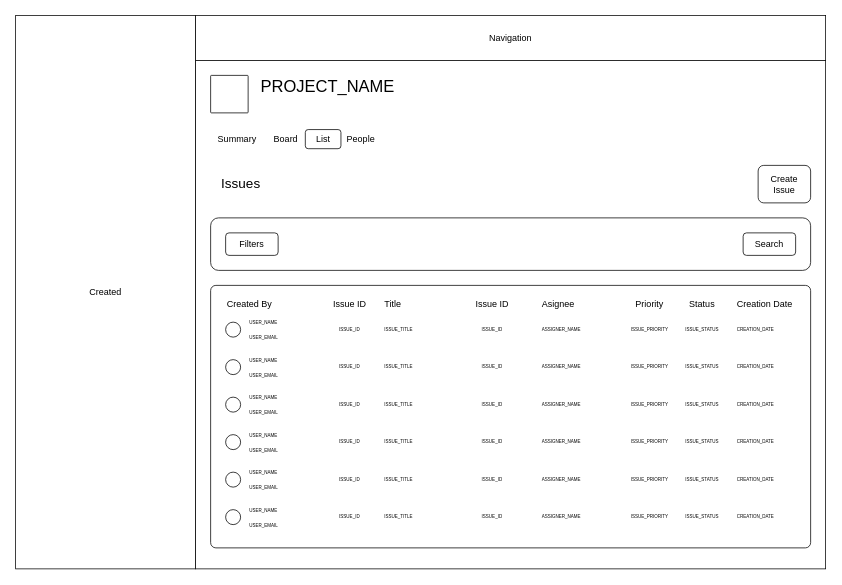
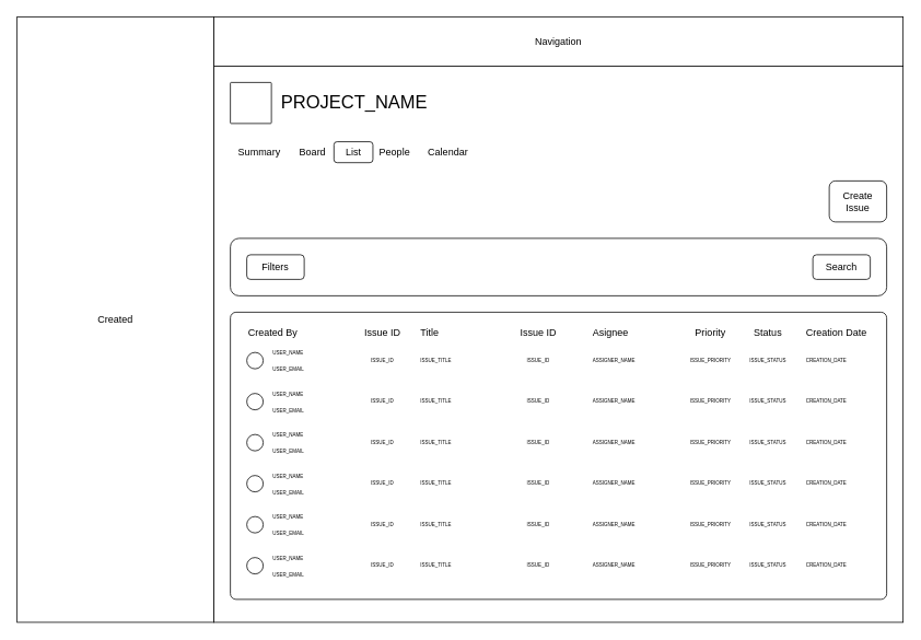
  <mxCell id="0" />
  <mxCell id="1" parent="0" />
  <mxCell id="2" value="Created" style="rounded=0;whiteSpace=wrap;html=1;" parent="1" vertex="1"><mxGeometry x="20" y="20" width="240" height="738" as="geometry" /></mxCell>
  <mxCell id="3" value="Navigation" style="rounded=0;whiteSpace=wrap;html=1;" parent="1" vertex="1"><mxGeometry x="260" y="20" width="840" height="60" as="geometry" /></mxCell>
  <mxCell id="4" value="" style="rounded=0;whiteSpace=wrap;html=1;" parent="1" vertex="1"><mxGeometry x="260" y="80" width="840" height="678" as="geometry" /></mxCell>
  <mxCell id="5" value="" style="rounded=1;whiteSpace=wrap;html=1;arcSize=2;fillStyle=hatch;gradientColor=none;fillColor=#FFFFFF;" parent="1" vertex="1"><mxGeometry x="280" y="100" width="50" height="50" as="geometry" /></mxCell>
- <mxCell id="6" value="&lt;font style=&quot;font-size: 22px;&quot;&gt;PROJECT_NAME&lt;/font&gt;" style="rounded=0;whiteSpace=wrap;html=1;fillStyle=auto;fillColor=none;gradientColor=none;align=left;strokeColor=none;fontSize=22;verticalAlign=middle;" parent="1" vertex="1"><mxGeometry x="345" y="90" width="170" height="50" as="geometry" /></mxCell>
+ <mxCell id="6" value="&lt;font style=&quot;font-size: 22px;&quot;&gt;PROJECT_NAME&lt;/font&gt;" style="rounded=0;whiteSpace=wrap;html=1;fillStyle=auto;fillColor=none;gradientColor=none;align=left;strokeColor=none;fontSize=22;verticalAlign=middle;" parent="1" vertex="1"><mxGeometry x="340" y="100" width="170" height="50" as="geometry" /></mxCell>
  <mxCell id="7" value="Summary" style="text;html=1;align=center;verticalAlign=middle;resizable=0;points=[];autosize=1;strokeColor=none;fillColor=none;" parent="1" vertex="1"><mxGeometry x="280" y="170" width="70" height="30" as="geometry" /></mxCell>
  <mxCell id="8" value="Board" style="text;html=1;align=center;verticalAlign=middle;resizable=0;points=[];autosize=1;strokeColor=none;fillColor=none;" parent="1" vertex="1"><mxGeometry x="350" y="170" width="60" height="30" as="geometry" /></mxCell>
  <mxCell id="9" value="List" style="text;html=1;align=center;verticalAlign=middle;resizable=0;points=[];autosize=1;strokeColor=none;fillColor=none;" parent="1" vertex="1"><mxGeometry x="410" y="170" width="40" height="30" as="geometry" /></mxCell>
  <mxCell id="10" value="People" style="text;html=1;align=center;verticalAlign=middle;resizable=0;points=[];autosize=1;strokeColor=none;fillColor=none;" parent="1" vertex="1"><mxGeometry x="450" y="170" width="60" height="30" as="geometry" /></mxCell>
+ <mxCell id="11" value="Calendar" style="text;html=1;align=center;verticalAlign=middle;resizable=0;points=[];autosize=1;strokeColor=none;fillColor=none;" parent="1" vertex="1"><mxGeometry x="510" y="170" width="70" height="30" as="geometry" /></mxCell>
  <mxCell id="12" value="" style="rounded=1;whiteSpace=wrap;html=1;fillStyle=auto;fillColor=none;" parent="1" vertex="1"><mxGeometry x="406.25" y="172.25" width="47.5" height="25.5" as="geometry" /></mxCell>
- <mxCell id="13" value="Issues" style="text;html=1;align=center;verticalAlign=middle;resizable=0;points=[];autosize=1;strokeColor=none;fillColor=none;fontSize=18;" parent="1" vertex="1"><mxGeometry x="280" y="225" width="80" height="40" as="geometry" /></mxCell>
  <mxCell id="14" value="Create&lt;br style=&quot;font-size: 12px;&quot;&gt;Issue" style="rounded=1;whiteSpace=wrap;html=1;fontSize=12;" parent="1" vertex="1"><mxGeometry x="1010" y="220" width="70" height="50" as="geometry" /></mxCell>
  <mxCell id="15" value="" style="rounded=1;whiteSpace=wrap;html=1;fontSize=12;" parent="1" vertex="1"><mxGeometry x="280" y="290" width="800" height="70" as="geometry" /></mxCell>
  <mxCell id="16" value="Filters" style="rounded=1;whiteSpace=wrap;html=1;fontSize=12;" parent="1" vertex="1"><mxGeometry x="300" y="310" width="70" height="30" as="geometry" /></mxCell>
  <mxCell id="17" value="Search" style="rounded=1;whiteSpace=wrap;html=1;fontSize=12;" parent="1" vertex="1"><mxGeometry x="990" y="310" width="70" height="30" as="geometry" /></mxCell>
  <mxCell id="18" value="" style="rounded=1;whiteSpace=wrap;html=1;fontSize=12;arcSize=2;" parent="1" vertex="1"><mxGeometry x="280" y="380" width="800" height="350" as="geometry" /></mxCell>
  <mxCell id="19" value="" style="ellipse;whiteSpace=wrap;html=1;fontSize=12;fillColor=#FFFFFF;fillStyle=hatch;" parent="1" vertex="1"><mxGeometry x="300" y="429" width="20" height="20" as="geometry" /></mxCell>
  <mxCell id="20" value="Created By" style="text;html=1;align=left;verticalAlign=middle;resizable=0;points=[];autosize=1;strokeColor=none;fillColor=none;fontSize=12;" parent="1" vertex="1"><mxGeometry x="300" y="390" width="80" height="30" as="geometry" /></mxCell>
  <mxCell id="21" value="Issue ID" style="text;html=1;align=center;verticalAlign=middle;resizable=0;points=[];autosize=1;strokeColor=none;fillColor=none;fontSize=12;" parent="1" vertex="1"><mxGeometry x="430" y="390" width="70" height="30" as="geometry" /></mxCell>
  <mxCell id="22" value="USER_NAME" style="text;html=1;align=left;verticalAlign=middle;resizable=0;points=[];autosize=1;strokeColor=none;fillColor=none;fontSize=6;" parent="1" vertex="1"><mxGeometry x="330" y="420" width="60" height="20" as="geometry" /></mxCell>
  <mxCell id="23" value="USER_EMAIL" style="text;html=1;align=left;verticalAlign=middle;resizable=0;points=[];autosize=1;strokeColor=none;fillColor=none;fontSize=6;" parent="1" vertex="1"><mxGeometry x="330" y="440" width="60" height="20" as="geometry" /></mxCell>
  <mxCell id="24" value="ISSUE_ID" style="text;html=1;align=center;verticalAlign=middle;resizable=0;points=[];autosize=1;strokeColor=none;fillColor=none;fontSize=6;" parent="1" vertex="1"><mxGeometry x="440" y="429" width="50" height="20" as="geometry" /></mxCell>
  <mxCell id="25" value="Title" style="text;html=1;align=left;verticalAlign=middle;resizable=0;points=[];autosize=1;strokeColor=none;fillColor=none;fontSize=12;" parent="1" vertex="1"><mxGeometry x="510" y="390" width="50" height="30" as="geometry" /></mxCell>
  <mxCell id="26" value="ISSUE_TITLE" style="text;html=1;align=left;verticalAlign=middle;resizable=0;points=[];autosize=1;strokeColor=none;fillColor=none;fontSize=6;" parent="1" vertex="1"><mxGeometry x="510" y="429" width="60" height="20" as="geometry" /></mxCell>
  <mxCell id="27" value="Issue ID" style="text;html=1;align=center;verticalAlign=middle;resizable=0;points=[];autosize=1;strokeColor=none;fillColor=none;fontSize=12;" parent="1" vertex="1"><mxGeometry x="620" y="390" width="70" height="30" as="geometry" /></mxCell>
  <mxCell id="28" value="ISSUE_ID" style="text;html=1;align=center;verticalAlign=middle;resizable=0;points=[];autosize=1;strokeColor=none;fillColor=none;fontSize=6;" parent="1" vertex="1"><mxGeometry x="630" y="429" width="50" height="20" as="geometry" /></mxCell>
  <mxCell id="29" value="Asignee" style="text;html=1;align=left;verticalAlign=middle;resizable=0;points=[];autosize=1;strokeColor=none;fillColor=none;fontSize=12;" parent="1" vertex="1"><mxGeometry x="720" y="390" width="70" height="30" as="geometry" /></mxCell>
  <mxCell id="30" value="ASSIGNER_NAME" style="text;html=1;align=left;verticalAlign=middle;resizable=0;points=[];autosize=1;strokeColor=none;fillColor=none;fontSize=6;" parent="1" vertex="1"><mxGeometry x="720" y="429" width="80" height="20" as="geometry" /></mxCell>
  <mxCell id="31" value="Priority" style="text;html=1;align=center;verticalAlign=middle;resizable=0;points=[];autosize=1;strokeColor=none;fillColor=none;fontSize=12;" parent="1" vertex="1"><mxGeometry x="835" y="390" width="60" height="30" as="geometry" /></mxCell>
  <mxCell id="32" value="ISSUE_PRIORITY" style="text;html=1;align=center;verticalAlign=middle;resizable=0;points=[];autosize=1;strokeColor=none;fillColor=none;fontSize=6;" parent="1" vertex="1"><mxGeometry x="830" y="429" width="70" height="20" as="geometry" /></mxCell>
  <mxCell id="33" value="Status" style="text;html=1;align=center;verticalAlign=middle;resizable=0;points=[];autosize=1;strokeColor=none;fillColor=none;fontSize=12;" parent="1" vertex="1"><mxGeometry x="905" y="390" width="60" height="30" as="geometry" /></mxCell>
  <mxCell id="34" value="ISSUE_STATUS" style="text;html=1;align=center;verticalAlign=middle;resizable=0;points=[];autosize=1;strokeColor=none;fillColor=none;fontSize=6;" parent="1" vertex="1"><mxGeometry x="900" y="429" width="70" height="20" as="geometry" /></mxCell>
  <mxCell id="35" value="Creation Date" style="text;html=1;align=left;verticalAlign=middle;resizable=0;points=[];autosize=1;strokeColor=none;fillColor=none;fontSize=12;" parent="1" vertex="1"><mxGeometry x="980" y="390" width="100" height="30" as="geometry" /></mxCell>
  <mxCell id="36" value="CREATION_DATE" style="text;html=1;align=left;verticalAlign=middle;resizable=0;points=[];autosize=1;strokeColor=none;fillColor=none;fontSize=6;" parent="1" vertex="1"><mxGeometry x="980" y="429" width="70" height="20" as="geometry" /></mxCell>
  <mxCell id="37" value="" style="ellipse;whiteSpace=wrap;html=1;fontSize=12;fillColor=#FFFFFF;fillStyle=hatch;" parent="1" vertex="1"><mxGeometry x="300" y="479" width="20" height="20" as="geometry" /></mxCell>
  <mxCell id="38" value="USER_NAME" style="text;html=1;align=left;verticalAlign=middle;resizable=0;points=[];autosize=1;strokeColor=none;fillColor=none;fontSize=6;" parent="1" vertex="1"><mxGeometry x="330" y="470" width="60" height="20" as="geometry" /></mxCell>
  <mxCell id="39" value="USER_EMAIL" style="text;html=1;align=left;verticalAlign=middle;resizable=0;points=[];autosize=1;strokeColor=none;fillColor=none;fontSize=6;" parent="1" vertex="1"><mxGeometry x="330" y="490" width="60" height="20" as="geometry" /></mxCell>
  <mxCell id="40" value="ISSUE_ID" style="text;html=1;align=center;verticalAlign=middle;resizable=0;points=[];autosize=1;strokeColor=none;fillColor=none;fontSize=6;" parent="1" vertex="1"><mxGeometry x="440" y="479" width="50" height="20" as="geometry" /></mxCell>
  <mxCell id="41" value="ISSUE_TITLE" style="text;html=1;align=left;verticalAlign=middle;resizable=0;points=[];autosize=1;strokeColor=none;fillColor=none;fontSize=6;" parent="1" vertex="1"><mxGeometry x="510" y="479" width="60" height="20" as="geometry" /></mxCell>
  <mxCell id="42" value="ISSUE_ID" style="text;html=1;align=center;verticalAlign=middle;resizable=0;points=[];autosize=1;strokeColor=none;fillColor=none;fontSize=6;" parent="1" vertex="1"><mxGeometry x="630" y="479" width="50" height="20" as="geometry" /></mxCell>
  <mxCell id="43" value="ASSIGNER_NAME" style="text;html=1;align=left;verticalAlign=middle;resizable=0;points=[];autosize=1;strokeColor=none;fillColor=none;fontSize=6;" parent="1" vertex="1"><mxGeometry x="720" y="479" width="80" height="20" as="geometry" /></mxCell>
  <mxCell id="44" value="ISSUE_PRIORITY" style="text;html=1;align=center;verticalAlign=middle;resizable=0;points=[];autosize=1;strokeColor=none;fillColor=none;fontSize=6;" parent="1" vertex="1"><mxGeometry x="830" y="479" width="70" height="20" as="geometry" /></mxCell>
  <mxCell id="45" value="ISSUE_STATUS" style="text;html=1;align=center;verticalAlign=middle;resizable=0;points=[];autosize=1;strokeColor=none;fillColor=none;fontSize=6;" parent="1" vertex="1"><mxGeometry x="900" y="479" width="70" height="20" as="geometry" /></mxCell>
  <mxCell id="46" value="CREATION_DATE" style="text;html=1;align=left;verticalAlign=middle;resizable=0;points=[];autosize=1;strokeColor=none;fillColor=none;fontSize=6;" parent="1" vertex="1"><mxGeometry x="980" y="479" width="70" height="20" as="geometry" /></mxCell>
  <mxCell id="47" value="" style="ellipse;whiteSpace=wrap;html=1;fontSize=12;fillColor=#FFFFFF;fillStyle=hatch;" parent="1" vertex="1"><mxGeometry x="300" y="529" width="20" height="20" as="geometry" /></mxCell>
  <mxCell id="48" value="USER_NAME" style="text;html=1;align=left;verticalAlign=middle;resizable=0;points=[];autosize=1;strokeColor=none;fillColor=none;fontSize=6;" parent="1" vertex="1"><mxGeometry x="330" y="520" width="60" height="20" as="geometry" /></mxCell>
  <mxCell id="49" value="USER_EMAIL" style="text;html=1;align=left;verticalAlign=middle;resizable=0;points=[];autosize=1;strokeColor=none;fillColor=none;fontSize=6;" parent="1" vertex="1"><mxGeometry x="330" y="540" width="60" height="20" as="geometry" /></mxCell>
  <mxCell id="50" value="ISSUE_ID" style="text;html=1;align=center;verticalAlign=middle;resizable=0;points=[];autosize=1;strokeColor=none;fillColor=none;fontSize=6;" parent="1" vertex="1"><mxGeometry x="440" y="529" width="50" height="20" as="geometry" /></mxCell>
  <mxCell id="51" value="ISSUE_TITLE" style="text;html=1;align=left;verticalAlign=middle;resizable=0;points=[];autosize=1;strokeColor=none;fillColor=none;fontSize=6;" parent="1" vertex="1"><mxGeometry x="510" y="529" width="60" height="20" as="geometry" /></mxCell>
  <mxCell id="52" value="ISSUE_ID" style="text;html=1;align=center;verticalAlign=middle;resizable=0;points=[];autosize=1;strokeColor=none;fillColor=none;fontSize=6;" parent="1" vertex="1"><mxGeometry x="630" y="529" width="50" height="20" as="geometry" /></mxCell>
  <mxCell id="53" value="ASSIGNER_NAME" style="text;html=1;align=left;verticalAlign=middle;resizable=0;points=[];autosize=1;strokeColor=none;fillColor=none;fontSize=6;" parent="1" vertex="1"><mxGeometry x="720" y="529" width="80" height="20" as="geometry" /></mxCell>
  <mxCell id="54" value="ISSUE_PRIORITY" style="text;html=1;align=center;verticalAlign=middle;resizable=0;points=[];autosize=1;strokeColor=none;fillColor=none;fontSize=6;" parent="1" vertex="1"><mxGeometry x="830" y="529" width="70" height="20" as="geometry" /></mxCell>
  <mxCell id="55" value="ISSUE_STATUS" style="text;html=1;align=center;verticalAlign=middle;resizable=0;points=[];autosize=1;strokeColor=none;fillColor=none;fontSize=6;" parent="1" vertex="1"><mxGeometry x="900" y="529" width="70" height="20" as="geometry" /></mxCell>
  <mxCell id="56" value="CREATION_DATE" style="text;html=1;align=left;verticalAlign=middle;resizable=0;points=[];autosize=1;strokeColor=none;fillColor=none;fontSize=6;" parent="1" vertex="1"><mxGeometry x="980" y="529" width="70" height="20" as="geometry" /></mxCell>
  <mxCell id="57" value="" style="ellipse;whiteSpace=wrap;html=1;fontSize=12;fillColor=#FFFFFF;fillStyle=hatch;" parent="1" vertex="1"><mxGeometry x="300" y="579" width="20" height="20" as="geometry" /></mxCell>
  <mxCell id="58" value="USER_NAME" style="text;html=1;align=left;verticalAlign=middle;resizable=0;points=[];autosize=1;strokeColor=none;fillColor=none;fontSize=6;" parent="1" vertex="1"><mxGeometry x="330" y="570" width="60" height="20" as="geometry" /></mxCell>
  <mxCell id="59" value="USER_EMAIL" style="text;html=1;align=left;verticalAlign=middle;resizable=0;points=[];autosize=1;strokeColor=none;fillColor=none;fontSize=6;" parent="1" vertex="1"><mxGeometry x="330" y="590" width="60" height="20" as="geometry" /></mxCell>
  <mxCell id="60" value="ISSUE_ID" style="text;html=1;align=center;verticalAlign=middle;resizable=0;points=[];autosize=1;strokeColor=none;fillColor=none;fontSize=6;" parent="1" vertex="1"><mxGeometry x="440" y="579" width="50" height="20" as="geometry" /></mxCell>
  <mxCell id="61" value="ISSUE_TITLE" style="text;html=1;align=left;verticalAlign=middle;resizable=0;points=[];autosize=1;strokeColor=none;fillColor=none;fontSize=6;" parent="1" vertex="1"><mxGeometry x="510" y="579" width="60" height="20" as="geometry" /></mxCell>
  <mxCell id="62" value="ISSUE_ID" style="text;html=1;align=center;verticalAlign=middle;resizable=0;points=[];autosize=1;strokeColor=none;fillColor=none;fontSize=6;" parent="1" vertex="1"><mxGeometry x="630" y="579" width="50" height="20" as="geometry" /></mxCell>
  <mxCell id="63" value="ASSIGNER_NAME" style="text;html=1;align=left;verticalAlign=middle;resizable=0;points=[];autosize=1;strokeColor=none;fillColor=none;fontSize=6;" parent="1" vertex="1"><mxGeometry x="720" y="579" width="80" height="20" as="geometry" /></mxCell>
  <mxCell id="64" value="ISSUE_PRIORITY" style="text;html=1;align=center;verticalAlign=middle;resizable=0;points=[];autosize=1;strokeColor=none;fillColor=none;fontSize=6;" parent="1" vertex="1"><mxGeometry x="830" y="579" width="70" height="20" as="geometry" /></mxCell>
  <mxCell id="65" value="ISSUE_STATUS" style="text;html=1;align=center;verticalAlign=middle;resizable=0;points=[];autosize=1;strokeColor=none;fillColor=none;fontSize=6;" parent="1" vertex="1"><mxGeometry x="900" y="579" width="70" height="20" as="geometry" /></mxCell>
  <mxCell id="66" value="CREATION_DATE" style="text;html=1;align=left;verticalAlign=middle;resizable=0;points=[];autosize=1;strokeColor=none;fillColor=none;fontSize=6;" parent="1" vertex="1"><mxGeometry x="980" y="579" width="70" height="20" as="geometry" /></mxCell>
  <mxCell id="67" value="" style="ellipse;whiteSpace=wrap;html=1;fontSize=12;fillColor=#FFFFFF;fillStyle=hatch;" parent="1" vertex="1"><mxGeometry x="300" y="629" width="20" height="20" as="geometry" /></mxCell>
  <mxCell id="68" value="USER_NAME" style="text;html=1;align=left;verticalAlign=middle;resizable=0;points=[];autosize=1;strokeColor=none;fillColor=none;fontSize=6;" parent="1" vertex="1"><mxGeometry x="330" y="620" width="60" height="20" as="geometry" /></mxCell>
  <mxCell id="69" value="USER_EMAIL" style="text;html=1;align=left;verticalAlign=middle;resizable=0;points=[];autosize=1;strokeColor=none;fillColor=none;fontSize=6;" parent="1" vertex="1"><mxGeometry x="330" y="640" width="60" height="20" as="geometry" /></mxCell>
  <mxCell id="70" value="ISSUE_ID" style="text;html=1;align=center;verticalAlign=middle;resizable=0;points=[];autosize=1;strokeColor=none;fillColor=none;fontSize=6;" parent="1" vertex="1"><mxGeometry x="440" y="629" width="50" height="20" as="geometry" /></mxCell>
  <mxCell id="71" value="ISSUE_TITLE" style="text;html=1;align=left;verticalAlign=middle;resizable=0;points=[];autosize=1;strokeColor=none;fillColor=none;fontSize=6;" parent="1" vertex="1"><mxGeometry x="510" y="629" width="60" height="20" as="geometry" /></mxCell>
  <mxCell id="72" value="ISSUE_ID" style="text;html=1;align=center;verticalAlign=middle;resizable=0;points=[];autosize=1;strokeColor=none;fillColor=none;fontSize=6;" parent="1" vertex="1"><mxGeometry x="630" y="629" width="50" height="20" as="geometry" /></mxCell>
  <mxCell id="73" value="ASSIGNER_NAME" style="text;html=1;align=left;verticalAlign=middle;resizable=0;points=[];autosize=1;strokeColor=none;fillColor=none;fontSize=6;" parent="1" vertex="1"><mxGeometry x="720" y="629" width="80" height="20" as="geometry" /></mxCell>
  <mxCell id="74" value="ISSUE_PRIORITY" style="text;html=1;align=center;verticalAlign=middle;resizable=0;points=[];autosize=1;strokeColor=none;fillColor=none;fontSize=6;" parent="1" vertex="1"><mxGeometry x="830" y="629" width="70" height="20" as="geometry" /></mxCell>
  <mxCell id="75" value="ISSUE_STATUS" style="text;html=1;align=center;verticalAlign=middle;resizable=0;points=[];autosize=1;strokeColor=none;fillColor=none;fontSize=6;" parent="1" vertex="1"><mxGeometry x="900" y="629" width="70" height="20" as="geometry" /></mxCell>
  <mxCell id="76" value="CREATION_DATE" style="text;html=1;align=left;verticalAlign=middle;resizable=0;points=[];autosize=1;strokeColor=none;fillColor=none;fontSize=6;" parent="1" vertex="1"><mxGeometry x="980" y="629" width="70" height="20" as="geometry" /></mxCell>
  <mxCell id="77" value="" style="ellipse;whiteSpace=wrap;html=1;fontSize=12;fillColor=#FFFFFF;fillStyle=hatch;" parent="1" vertex="1"><mxGeometry x="300" y="679" width="20" height="20" as="geometry" /></mxCell>
  <mxCell id="78" value="USER_NAME" style="text;html=1;align=left;verticalAlign=middle;resizable=0;points=[];autosize=1;strokeColor=none;fillColor=none;fontSize=6;" parent="1" vertex="1"><mxGeometry x="330" y="670" width="60" height="20" as="geometry" /></mxCell>
  <mxCell id="79" value="USER_EMAIL" style="text;html=1;align=left;verticalAlign=middle;resizable=0;points=[];autosize=1;strokeColor=none;fillColor=none;fontSize=6;" parent="1" vertex="1"><mxGeometry x="330" y="690" width="60" height="20" as="geometry" /></mxCell>
  <mxCell id="80" value="ISSUE_ID" style="text;html=1;align=center;verticalAlign=middle;resizable=0;points=[];autosize=1;strokeColor=none;fillColor=none;fontSize=6;" parent="1" vertex="1"><mxGeometry x="440" y="679" width="50" height="20" as="geometry" /></mxCell>
  <mxCell id="81" value="ISSUE_TITLE" style="text;html=1;align=left;verticalAlign=middle;resizable=0;points=[];autosize=1;strokeColor=none;fillColor=none;fontSize=6;" parent="1" vertex="1"><mxGeometry x="510" y="679" width="60" height="20" as="geometry" /></mxCell>
  <mxCell id="82" value="ISSUE_ID" style="text;html=1;align=center;verticalAlign=middle;resizable=0;points=[];autosize=1;strokeColor=none;fillColor=none;fontSize=6;" parent="1" vertex="1"><mxGeometry x="630" y="679" width="50" height="20" as="geometry" /></mxCell>
  <mxCell id="83" value="ASSIGNER_NAME" style="text;html=1;align=left;verticalAlign=middle;resizable=0;points=[];autosize=1;strokeColor=none;fillColor=none;fontSize=6;" parent="1" vertex="1"><mxGeometry x="720" y="679" width="80" height="20" as="geometry" /></mxCell>
  <mxCell id="84" value="ISSUE_PRIORITY" style="text;html=1;align=center;verticalAlign=middle;resizable=0;points=[];autosize=1;strokeColor=none;fillColor=none;fontSize=6;" parent="1" vertex="1"><mxGeometry x="830" y="679" width="70" height="20" as="geometry" /></mxCell>
  <mxCell id="85" value="ISSUE_STATUS" style="text;html=1;align=center;verticalAlign=middle;resizable=0;points=[];autosize=1;strokeColor=none;fillColor=none;fontSize=6;" parent="1" vertex="1"><mxGeometry x="900" y="679" width="70" height="20" as="geometry" /></mxCell>
  <mxCell id="86" value="CREATION_DATE" style="text;html=1;align=left;verticalAlign=middle;resizable=0;points=[];autosize=1;strokeColor=none;fillColor=none;fontSize=6;" parent="1" vertex="1"><mxGeometry x="980" y="679" width="70" height="20" as="geometry" /></mxCell>
